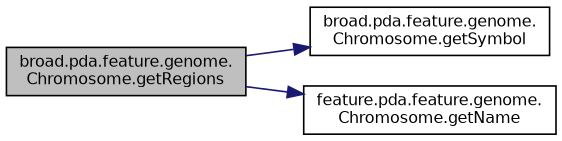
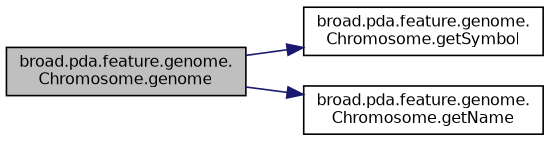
  digraph {
    rankdir=LR
    node [color=black fillcolor=white fontname=Helvetica fontsize=10 shape=record style=filled]
    edge [color=midnightblue fontname=Helvetica fontsize=10 labelfontname=Helvetica labelfontsize=10 style=solid]
-   n1 [fillcolor=grey75 fontcolor=black height=0.2 label="broad.pda.feature.genome.\lChromosome.getRegions" width=0.4]
+   n1 [fillcolor=grey75 fontcolor=black height=0.2 label="broad.pda.feature.genome.\lChromosome.genome" width=0.4]
    n2 [height=0.2 label="broad.pda.feature.genome.\lChromosome.getSymbol" width=0.4]
-   n3 [height=0.2 label="feature.pda.feature.genome.\lChromosome.getName" width=0.4]
+   n3 [height=0.2 label="broad.pda.feature.genome.\lChromosome.getName" width=0.4]
    n1 -> n2
    n1 -> n3
  }
